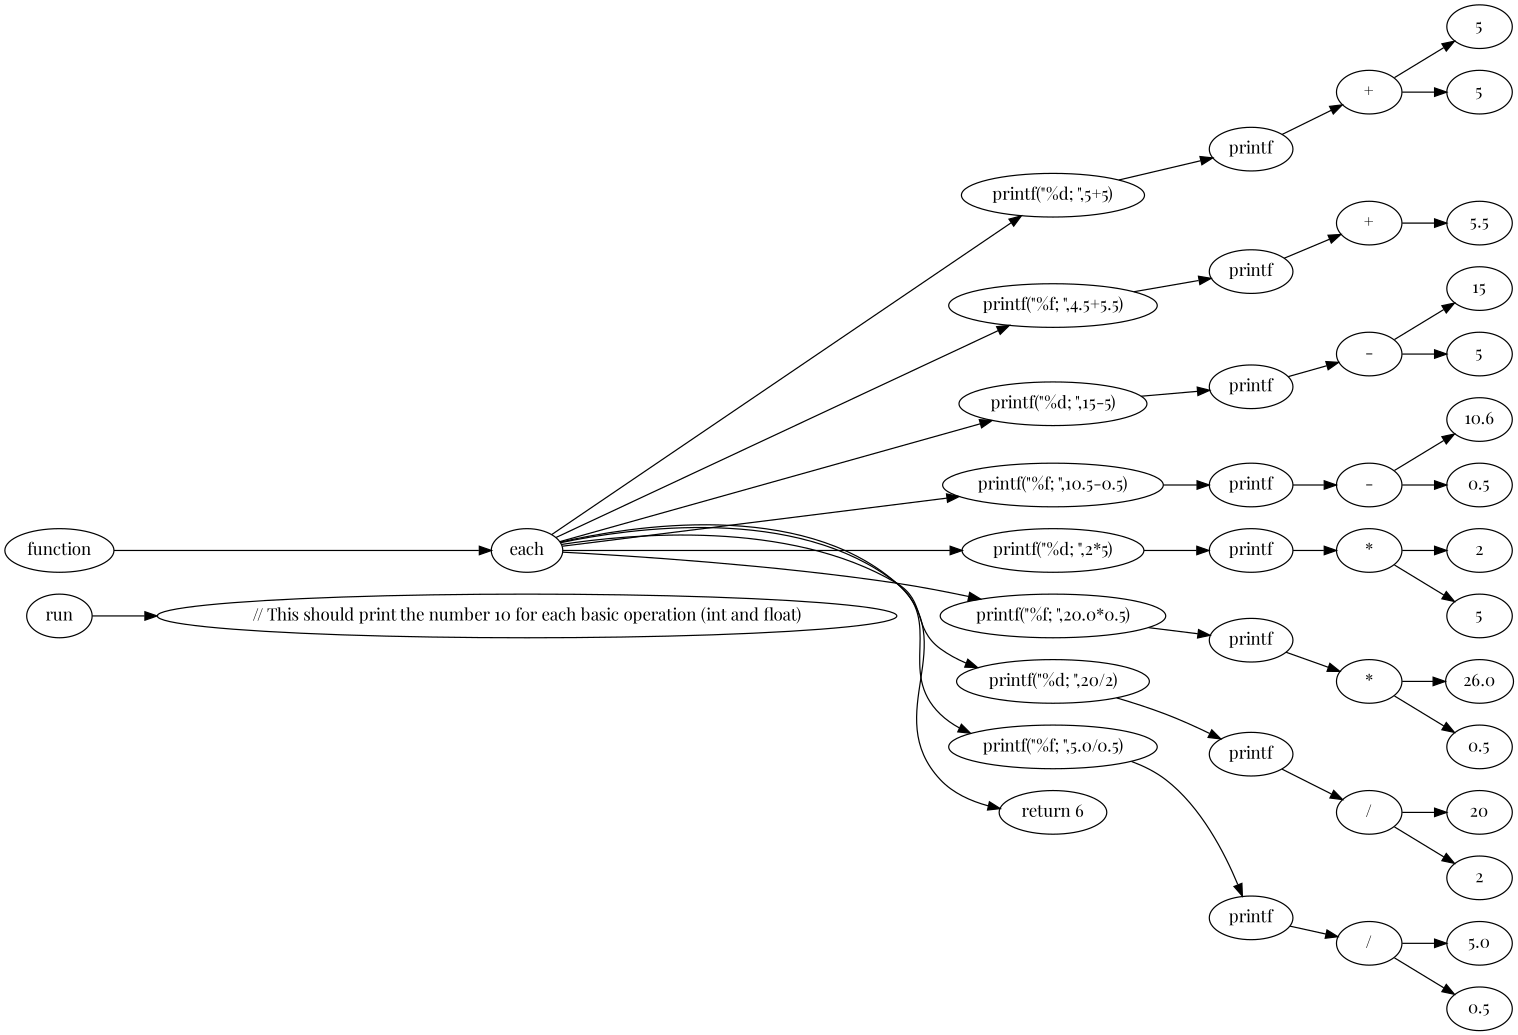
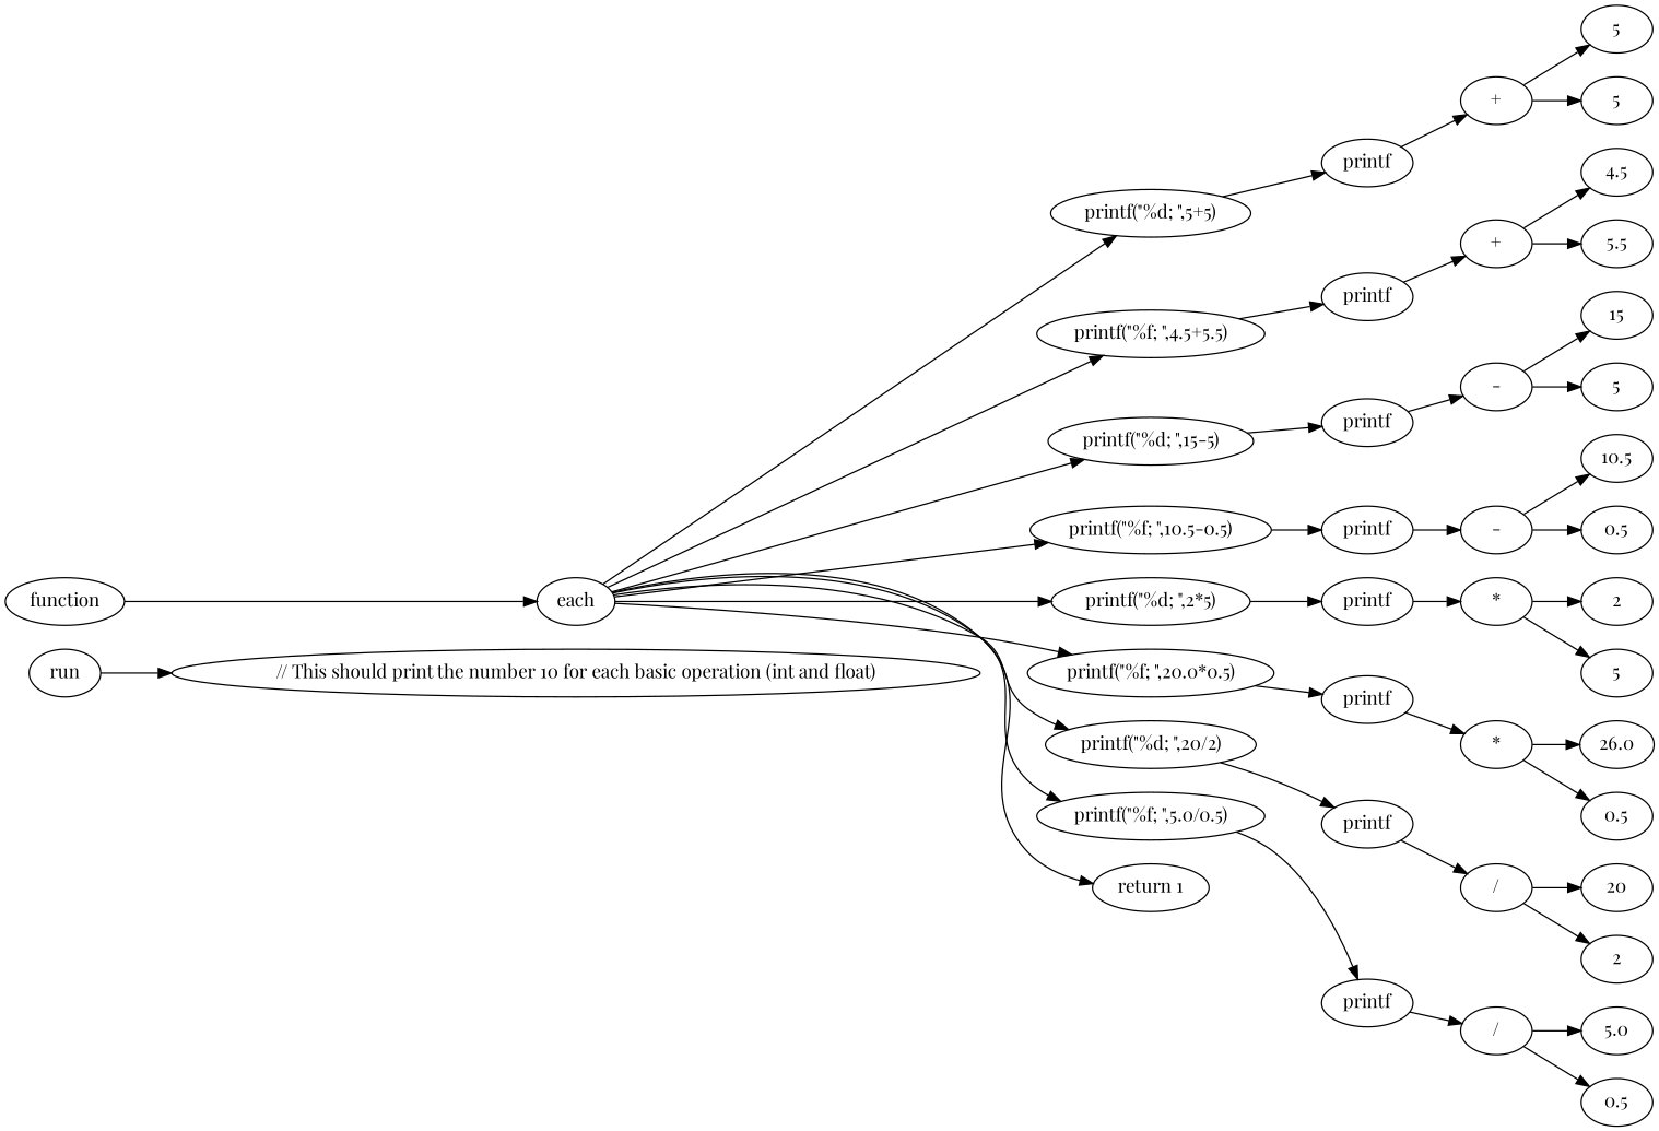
  digraph {
    fontname="Playfair Display"
    rankdir=LR
    node [fontname="Playfair Display"]
    edge [fontname="Playfair Display"]
    n1 [label=run]
    n2 [label="// This should print the number 10 for each basic operation (int and float)\n"]
    n3 [label=function]
    n4 [label=each]
    n5 [label="printf(\"%d; \",5+5)"]
    n6 [label="printf(\"%f; \",4.5+5.5)"]
    n7 [label="printf(\"%d; \",15-5)"]
    n8 [label="printf(\"%f; \",10.5-0.5)"]
    n9 [label="printf(\"%d; \",2*5)"]
    n10 [label="printf(\"%f; \",20.0*0.5)"]
    n11 [label="printf(\"%d; \",20/2)"]
    n12 [label="printf(\"%f; \",5.0/0.5)"]
-   n13 [label="return 6"]
+   n13 [label="return 1"]
    n14 [label=printf]
    n15 [label=printf]
    n16 [label=printf]
    n17 [label=printf]
    n18 [label=printf]
    n19 [label=printf]
    n20 [label=printf]
    n21 [label=printf]
    n22 [label="+"]
    n23 [label=5]
    n24 [label=5]
    n25 [label="+"]
+   n26 [label=4.5]
    n27 [label=5.5]
    n28 [label="-"]
    n29 [label=15]
    n30 [label=5]
    n31 [label="-"]
-   n32 [label=10.6]
+   n32 [label=10.5]
    n33 [label=0.5]
    n34 [label="*"]
    n35 [label=2]
    n36 [label=5]
    n37 [label="*"]
    n38 [label=26.0]
    n39 [label=0.5]
    n40 [label="/"]
    n41 [label=20]
    n42 [label=2]
    n43 [label="/"]
    n44 [label=5.0]
    n45 [label=0.5]
    n1 -> n2
    n3 -> n4
    n4 -> n5
    n4 -> n6
    n4 -> n7
    n4 -> n8
    n4 -> n9
    n4 -> n10
    n4 -> n11
    n4 -> n12
    n4 -> n13
    n5 -> n14
    n6 -> n15
    n7 -> n16
    n8 -> n17
    n9 -> n18
    n10 -> n19
    n11 -> n20
    n12 -> n21
    n14 -> n22
    n15 -> n25
    n16 -> n28
    n17 -> n31
    n18 -> n34
    n19 -> n37
    n20 -> n40
    n21 -> n43
    n22 -> n23
    n22 -> n24
+   n25 -> n26
    n25 -> n27
    n28 -> n29
    n28 -> n30
    n31 -> n32
    n31 -> n33
    n34 -> n35
    n34 -> n36
    n37 -> n38
    n37 -> n39
    n40 -> n41
    n40 -> n42
    n43 -> n44
    n43 -> n45
  }
